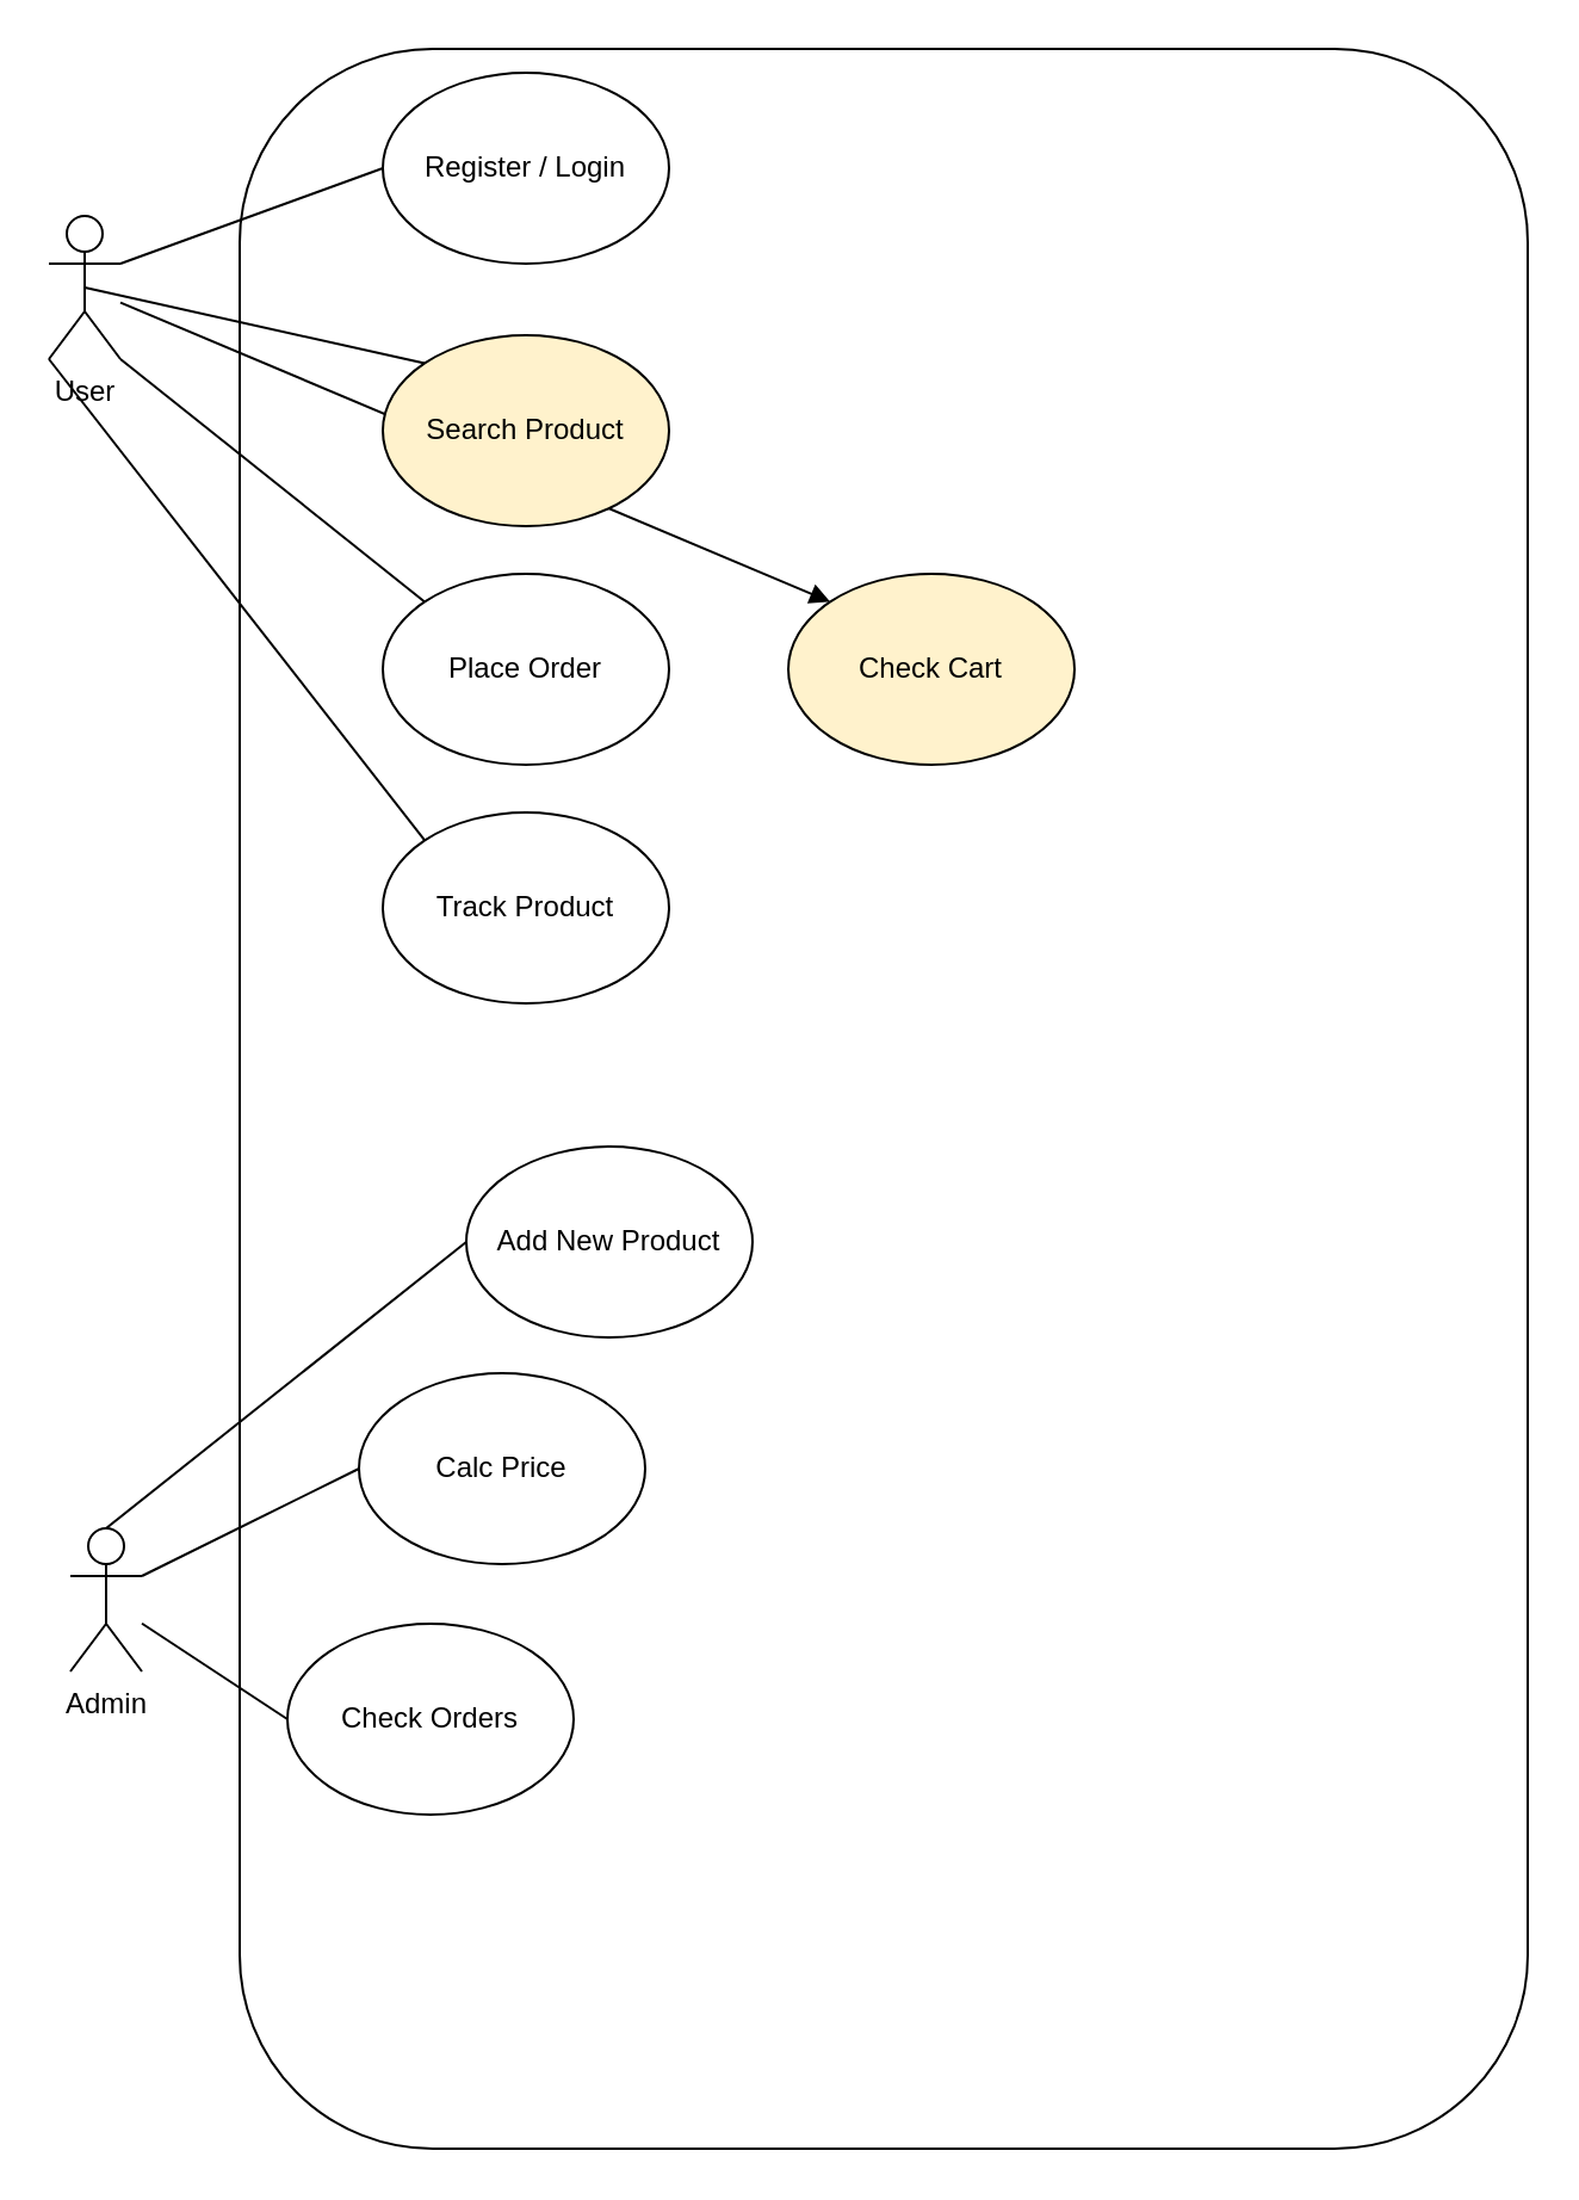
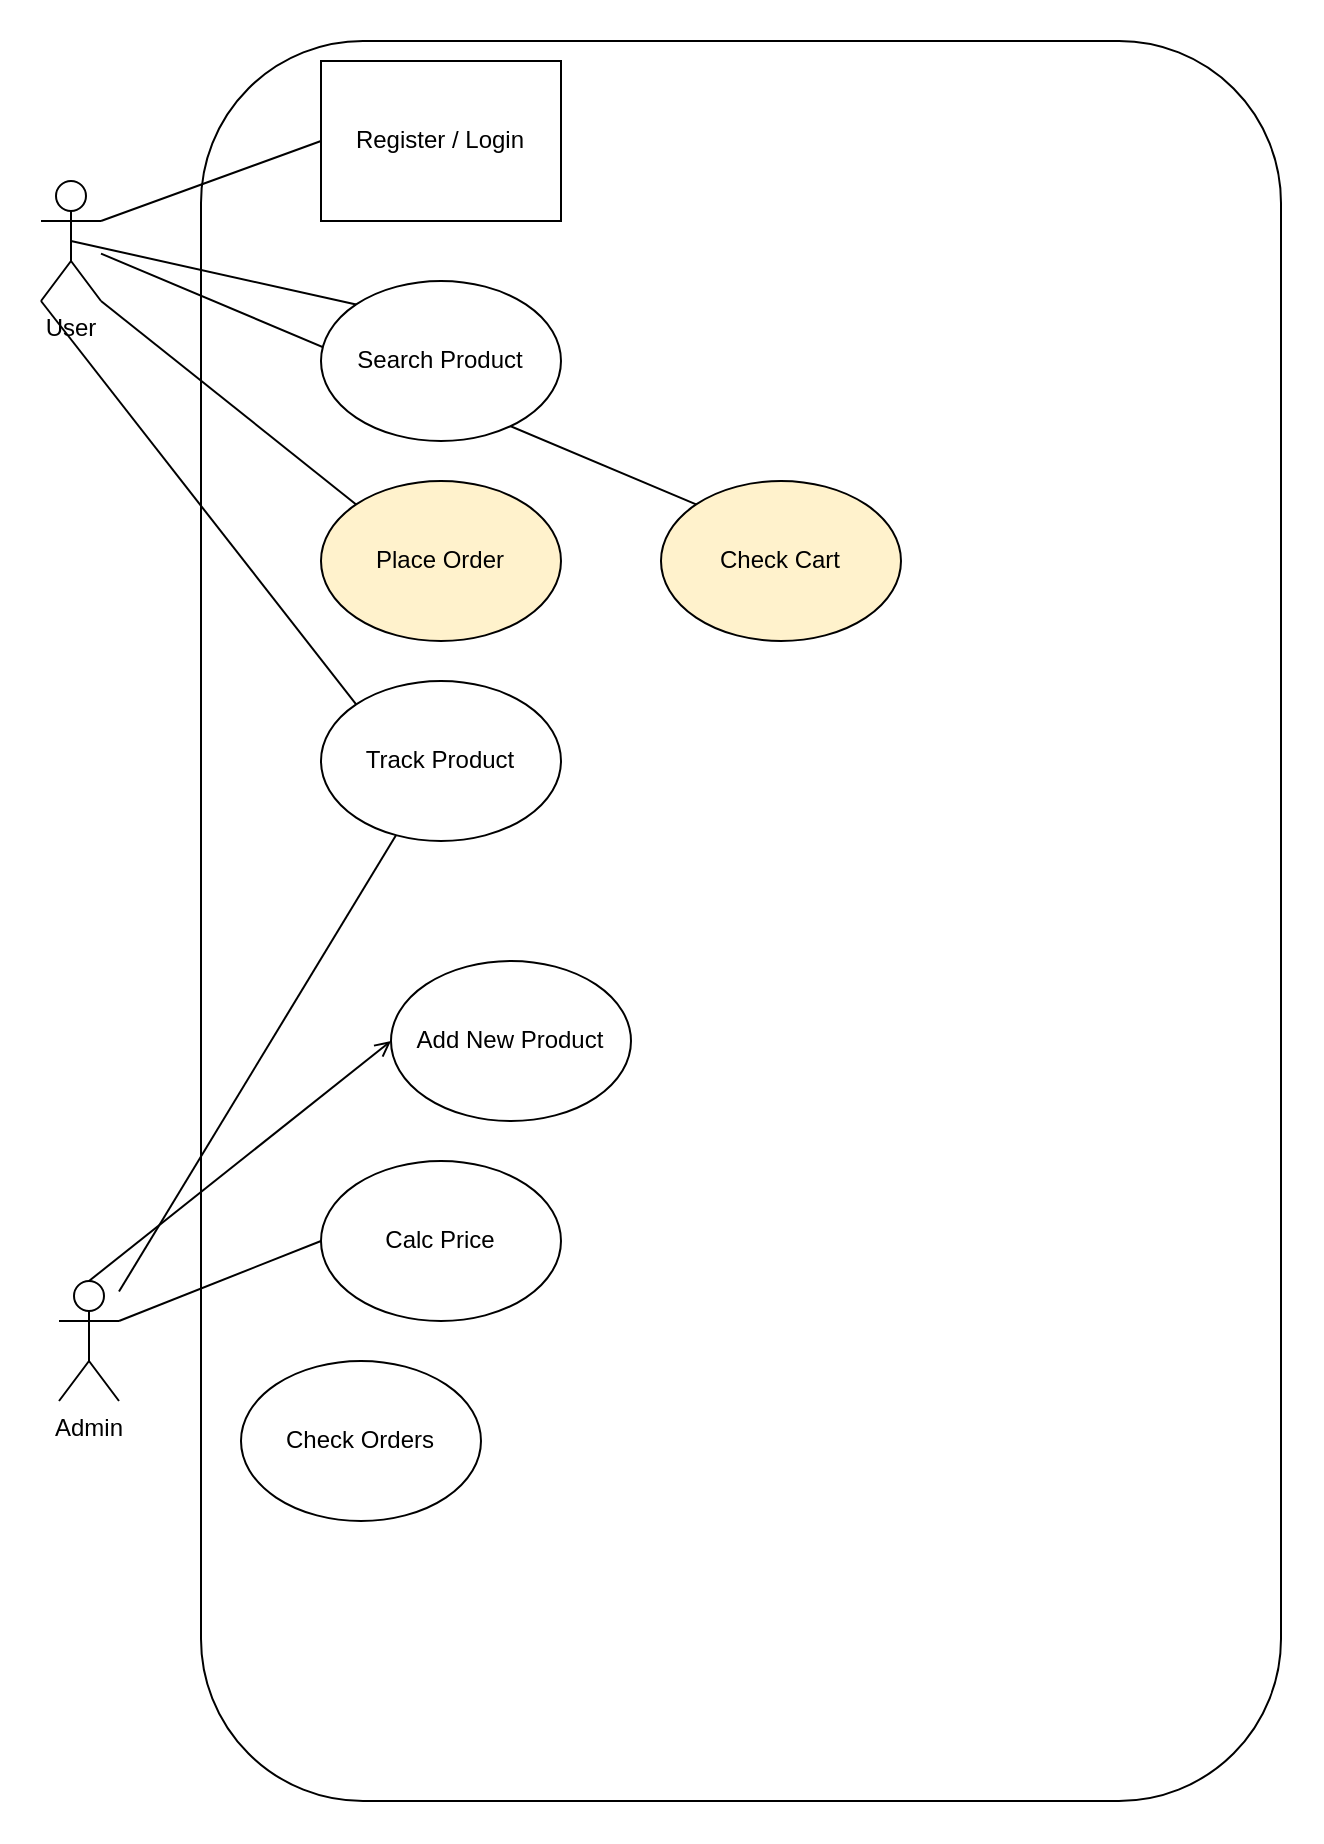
  <mxCell id="0" />
  <mxCell id="1" parent="0" />
  <mxCell id="2" value="" style="rounded=1;whiteSpace=wrap;html=1;" parent="1" vertex="1"><mxGeometry x="100" y="20" width="540" height="880" as="geometry" /></mxCell>
  <mxCell id="3" value="User" style="shape=umlActor;verticalLabelPosition=bottom;labelBackgroundColor=#ffffff;verticalAlign=top;html=1;outlineConnect=0;" parent="1" vertex="1"><mxGeometry x="20" y="90" width="30" height="60" as="geometry" /></mxCell>
  <mxCell id="4" value="Admin" style="shape=umlActor;verticalLabelPosition=bottom;labelBackgroundColor=#ffffff;verticalAlign=top;html=1;outlineConnect=0;" parent="1" vertex="1"><mxGeometry x="29" y="640" width="30" height="60" as="geometry" /></mxCell>
- <mxCell id="5" value="Register / Login" style="ellipse;whiteSpace=wrap;html=1;" parent="1" vertex="1"><mxGeometry x="160" y="30" width="120" height="80" as="geometry" /></mxCell>
- <mxCell id="6" value="Place Order" style="ellipse;whiteSpace=wrap;html=1;" parent="1" vertex="1"><mxGeometry x="160" y="240" width="120" height="80" as="geometry" /></mxCell>
+ <mxCell id="5" value="Register / Login" style="whiteSpace=wrap;html=1;rounded=0;" parent="1" vertex="1"><mxGeometry x="160" y="30" width="120" height="80" as="geometry" /></mxCell>
+ <mxCell id="6" value="Place Order" style="ellipse;whiteSpace=wrap;html=1;fillColor=#fff2cc;" parent="1" vertex="1"><mxGeometry x="160" y="240" width="120" height="80" as="geometry" /></mxCell>
  <mxCell id="7" value="Track Product" style="ellipse;whiteSpace=wrap;html=1;" parent="1" vertex="1"><mxGeometry x="160" y="340" width="120" height="80" as="geometry" /></mxCell>
  <mxCell id="8" value="Check Cart" style="ellipse;whiteSpace=wrap;html=1;fillColor=#fff2cc;" parent="1" vertex="1"><mxGeometry x="330" y="240" width="120" height="80" as="geometry" /></mxCell>
  <mxCell id="9" value="Add New Product" style="ellipse;whiteSpace=wrap;html=1;" parent="1" vertex="1"><mxGeometry x="195" y="480" width="120" height="80" as="geometry" /></mxCell>
- <mxCell id="10" value="Calc Price" style="ellipse;whiteSpace=wrap;html=1;" parent="1" vertex="1"><mxGeometry x="150" y="575" width="120" height="80" as="geometry" /></mxCell>
+ <mxCell id="10" value="Calc Price" style="ellipse;whiteSpace=wrap;html=1;" parent="1" vertex="1"><mxGeometry x="160" y="580" width="120" height="80" as="geometry" /></mxCell>
  <mxCell id="11" value="Check Orders" style="ellipse;whiteSpace=wrap;html=1;" parent="1" vertex="1"><mxGeometry x="120" y="680" width="120" height="80" as="geometry" /></mxCell>
  <mxCell id="12" value="" style="endArrow=none;html=1;entryX=0;entryY=0.5;entryDx=0;entryDy=0;" parent="1" target="10" edge="1"><mxGeometry width="50" height="50" relative="1" as="geometry"><mxPoint x="59" y="660" as="sourcePoint" /><mxPoint x="109" y="610" as="targetPoint" /></mxGeometry></mxCell>
- <mxCell id="13" value="" style="endArrow=none;html=1;entryX=0;entryY=0.5;entryDx=0;entryDy=0;" parent="1" source="4" target="11" edge="1"><mxGeometry width="50" height="50" relative="1" as="geometry"><mxPoint x="80" y="710" as="sourcePoint" /><mxPoint x="130" y="660" as="targetPoint" /></mxGeometry></mxCell>
- <mxCell id="14" value="" style="endArrow=none;html=1;entryX=0;entryY=0.5;entryDx=0;entryDy=0;exitX=0.5;exitY=0;exitDx=0;exitDy=0;exitPerimeter=0;" parent="1" source="4" target="9" edge="1"><mxGeometry width="50" height="50" relative="1" as="geometry"><mxPoint x="110" y="690" as="sourcePoint" /><mxPoint x="160" y="640" as="targetPoint" /></mxGeometry></mxCell>
+ <mxCell id="13" value="" style="endArrow=none;html=1;" parent="1" source="4" target="7" edge="1"><mxGeometry width="50" height="50" relative="1" as="geometry"><mxPoint x="80" y="710" as="sourcePoint" /><mxPoint x="130" y="660" as="targetPoint" /></mxGeometry></mxCell>
+ <mxCell id="14" value="" style="endArrow=open;html=1;entryX=0;entryY=0.5;entryDx=0;entryDy=0;exitX=0.5;exitY=0;exitDx=0;exitDy=0;exitPerimeter=0;" parent="1" source="4" target="9" edge="1"><mxGeometry width="50" height="50" relative="1" as="geometry"><mxPoint x="110" y="690" as="sourcePoint" /><mxPoint x="160" y="640" as="targetPoint" /></mxGeometry></mxCell>
  <mxCell id="15" value="" style="endArrow=none;html=1;entryX=0;entryY=0.5;entryDx=0;entryDy=0;" parent="1" target="5" edge="1"><mxGeometry width="50" height="50" relative="1" as="geometry"><mxPoint x="50" y="110" as="sourcePoint" /><mxPoint x="100" y="60" as="targetPoint" /></mxGeometry></mxCell>
  <mxCell id="16" value="" style="endArrow=none;html=1;entryX=0;entryY=0;entryDx=0;entryDy=0;" parent="1" target="20" edge="1"><mxGeometry width="50" height="50" relative="1" as="geometry"><mxPoint x="35" y="120" as="sourcePoint" /><mxPoint x="85" y="70" as="targetPoint" /></mxGeometry></mxCell>
  <mxCell id="17" value="" style="endArrow=none;html=1;entryX=0;entryY=0;entryDx=0;entryDy=0;" parent="1" target="6" edge="1"><mxGeometry width="50" height="50" relative="1" as="geometry"><mxPoint x="50" y="150" as="sourcePoint" /><mxPoint x="100" y="100" as="targetPoint" /></mxGeometry></mxCell>
  <mxCell id="18" value="" style="endArrow=none;html=1;entryX=0;entryY=0;entryDx=0;entryDy=0;" parent="1" target="7" edge="1"><mxGeometry width="50" height="50" relative="1" as="geometry"><mxPoint x="20" y="150" as="sourcePoint" /><mxPoint x="70" y="100" as="targetPoint" /></mxGeometry></mxCell>
- <mxCell id="19" value="" style="endArrow=block;html=1;entryX=0;entryY=0;entryDx=0;entryDy=0;" parent="1" source="3" target="8" edge="1"><mxGeometry width="50" height="50" relative="1" as="geometry"><mxPoint x="115" y="200" as="sourcePoint" /><mxPoint x="165" y="150" as="targetPoint" /></mxGeometry></mxCell>
- <mxCell id="20" value="Search Product" style="ellipse;whiteSpace=wrap;html=1;fillColor=#fff2cc;" parent="1" vertex="1"><mxGeometry x="160" y="140" width="120" height="80" as="geometry" /></mxCell>
+ <mxCell id="19" value="" style="endArrow=none;html=1;entryX=0;entryY=0;entryDx=0;entryDy=0;" parent="1" source="3" target="8" edge="1"><mxGeometry width="50" height="50" relative="1" as="geometry"><mxPoint x="115" y="200" as="sourcePoint" /><mxPoint x="165" y="150" as="targetPoint" /></mxGeometry></mxCell>
+ <mxCell id="20" value="Search Product" style="ellipse;whiteSpace=wrap;html=1;" parent="1" vertex="1"><mxGeometry x="160" y="140" width="120" height="80" as="geometry" /></mxCell>
